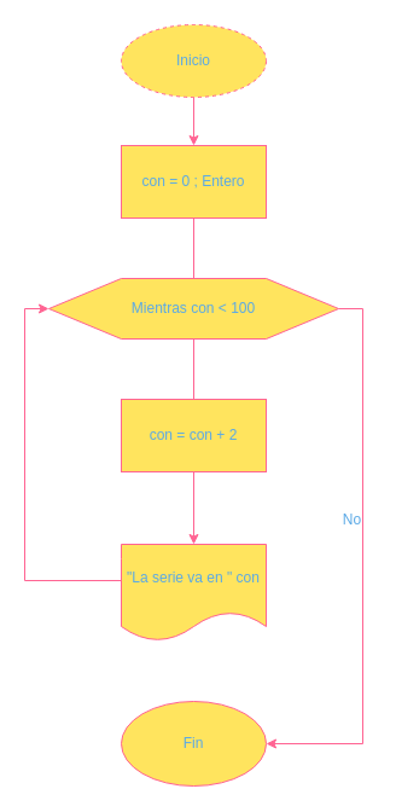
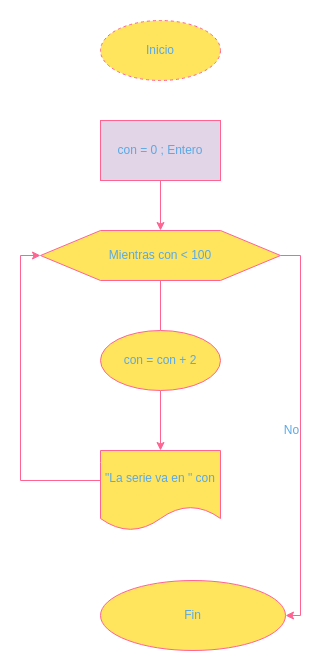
  <mxCell id="0" />
  <mxCell id="1" parent="0" />
- <mxCell id="2" style="edgeStyle=orthogonalEdgeStyle;rounded=0;orthogonalLoop=1;jettySize=auto;html=1;entryX=0.5;entryY=0;entryDx=0;entryDy=0;strokeColor=#FF6392;fontColor=#5AA9E6;" edge="1" parent="1" source="3" target="5"><mxGeometry relative="1" as="geometry" /></mxCell>
  <mxCell id="3" value="Inicio" style="ellipse;whiteSpace=wrap;html=1;fillColor=#FFE45E;strokeColor=#FF6392;fontColor=#5AA9E6;dashed=1;" vertex="1" parent="1"><mxGeometry x="100" y="20" width="120" height="60" as="geometry" /></mxCell>
- <mxCell id="4" style="edgeStyle=orthogonalEdgeStyle;rounded=0;orthogonalLoop=1;jettySize=auto;html=1;entryX=0.5;entryY=0;entryDx=0;entryDy=0;strokeColor=#FF6392;fontColor=#5AA9E6;endArrow=none;" edge="1" parent="1" source="5" target="8"><mxGeometry relative="1" as="geometry" /></mxCell>
- <mxCell id="5" value="con = 0 ; Entero" style="rounded=0;whiteSpace=wrap;html=1;fillColor=#FFE45E;strokeColor=#FF6392;fontColor=#5AA9E6;" vertex="1" parent="1"><mxGeometry x="100" y="120" width="120" height="60" as="geometry" /></mxCell>
+ <mxCell id="4" style="edgeStyle=orthogonalEdgeStyle;rounded=0;orthogonalLoop=1;jettySize=auto;html=1;entryX=0.5;entryY=0;entryDx=0;entryDy=0;strokeColor=#FF6392;fontColor=#5AA9E6;" edge="1" parent="1" source="5" target="8"><mxGeometry relative="1" as="geometry" /></mxCell>
+ <mxCell id="5" value="con = 0 ; Entero" style="rounded=0;whiteSpace=wrap;html=1;fillColor=#e1d5e7;strokeColor=#FF6392;fontColor=#5AA9E6;" vertex="1" parent="1"><mxGeometry x="100" y="120" width="120" height="60" as="geometry" /></mxCell>
  <mxCell id="6" style="edgeStyle=orthogonalEdgeStyle;rounded=0;orthogonalLoop=1;jettySize=auto;html=1;entryX=0.5;entryY=0;entryDx=0;entryDy=0;strokeColor=#FF6392;fontColor=#5AA9E6;endArrow=none;" edge="1" parent="1" source="8" target="10"><mxGeometry relative="1" as="geometry" /></mxCell>
  <mxCell id="7" style="edgeStyle=orthogonalEdgeStyle;rounded=0;orthogonalLoop=1;jettySize=auto;html=1;entryX=1;entryY=0.5;entryDx=0;entryDy=0;strokeColor=#FF6392;fontColor=#5AA9E6;" edge="1" parent="1" source="8" target="13"><mxGeometry relative="1" as="geometry"><Array as="points"><mxPoint x="300" y="255" /><mxPoint x="300" y="615" /></Array></mxGeometry></mxCell>
  <mxCell id="8" value="Mientras con &amp;lt; 100" style="shape=hexagon;html=1;whiteSpace=wrap;perimeter=hexagonPerimeter;rounded=0;fillColor=#FFE45E;strokeColor=#FF6392;fontColor=#5AA9E6;" vertex="1" parent="1"><mxGeometry x="40" y="230" width="240" height="50" as="geometry" /></mxCell>
  <mxCell id="9" style="edgeStyle=orthogonalEdgeStyle;rounded=0;orthogonalLoop=1;jettySize=auto;html=1;strokeColor=#FF6392;fontColor=#5AA9E6;" edge="1" parent="1" source="10" target="12"><mxGeometry relative="1" as="geometry" /></mxCell>
- <mxCell id="10" value="con = con + 2" style="rounded=0;whiteSpace=wrap;html=1;fillColor=#FFE45E;strokeColor=#FF6392;fontColor=#5AA9E6;" vertex="1" parent="1"><mxGeometry x="100" y="330" width="120" height="60" as="geometry" /></mxCell>
+ <mxCell id="10" value="con = con + 2" style="ellipse;whiteSpace=wrap;html=1;fillColor=#FFE45E;strokeColor=#FF6392;fontColor=#5AA9E6;" vertex="1" parent="1"><mxGeometry x="100" y="330" width="120" height="60" as="geometry" /></mxCell>
  <mxCell id="11" style="edgeStyle=orthogonalEdgeStyle;rounded=0;orthogonalLoop=1;jettySize=auto;html=1;entryX=0;entryY=0.5;entryDx=0;entryDy=0;strokeColor=#FF6392;fontColor=#5AA9E6;" edge="1" parent="1" source="12" target="8"><mxGeometry relative="1" as="geometry"><Array as="points"><mxPoint x="20" y="480" /><mxPoint x="20" y="255" /></Array></mxGeometry></mxCell>
  <mxCell id="12" value="&quot;La serie va en &quot; con" style="shape=document;whiteSpace=wrap;html=1;boundedLbl=1;fillColor=#FFE45E;strokeColor=#FF6392;fontColor=#5AA9E6;" vertex="1" parent="1"><mxGeometry x="100" y="450" width="120" height="80" as="geometry" /></mxCell>
- <mxCell id="13" value="Fin" style="ellipse;whiteSpace=wrap;html=1;fillColor=#FFE45E;strokeColor=#FF6392;fontColor=#5AA9E6;" vertex="1" parent="1"><mxGeometry x="100" y="580" width="120" height="70" as="geometry" /></mxCell>
+ <mxCell id="13" value="Fin" style="ellipse;whiteSpace=wrap;html=1;fillColor=#FFE45E;strokeColor=#FF6392;fontColor=#5AA9E6;" vertex="1" parent="1"><mxGeometry x="100" y="580" width="185" height="70" as="geometry" /></mxCell>
  <mxCell id="14" value="No" style="text;html=1;align=center;verticalAlign=middle;resizable=0;points=[];autosize=1;fontColor=#5AA9E6;" vertex="1" parent="1"><mxGeometry x="276" y="420" width="30" height="20" as="geometry" /></mxCell>
